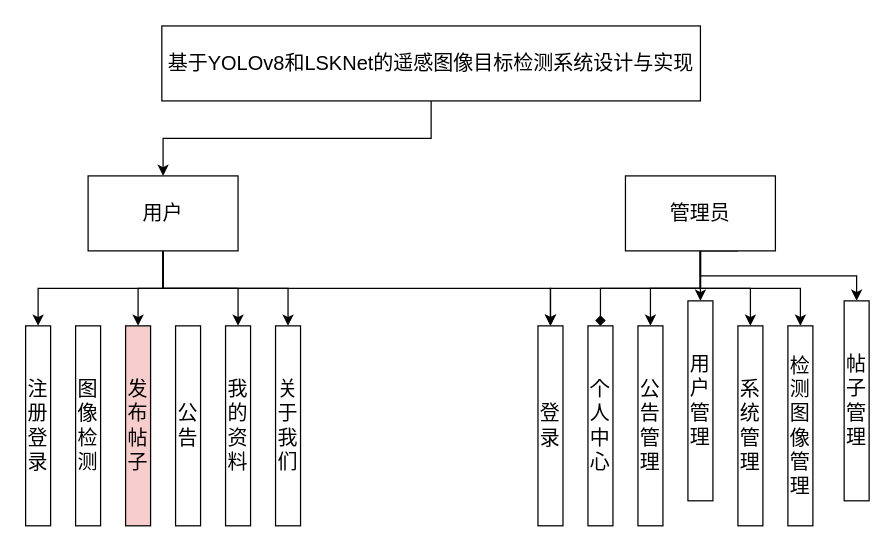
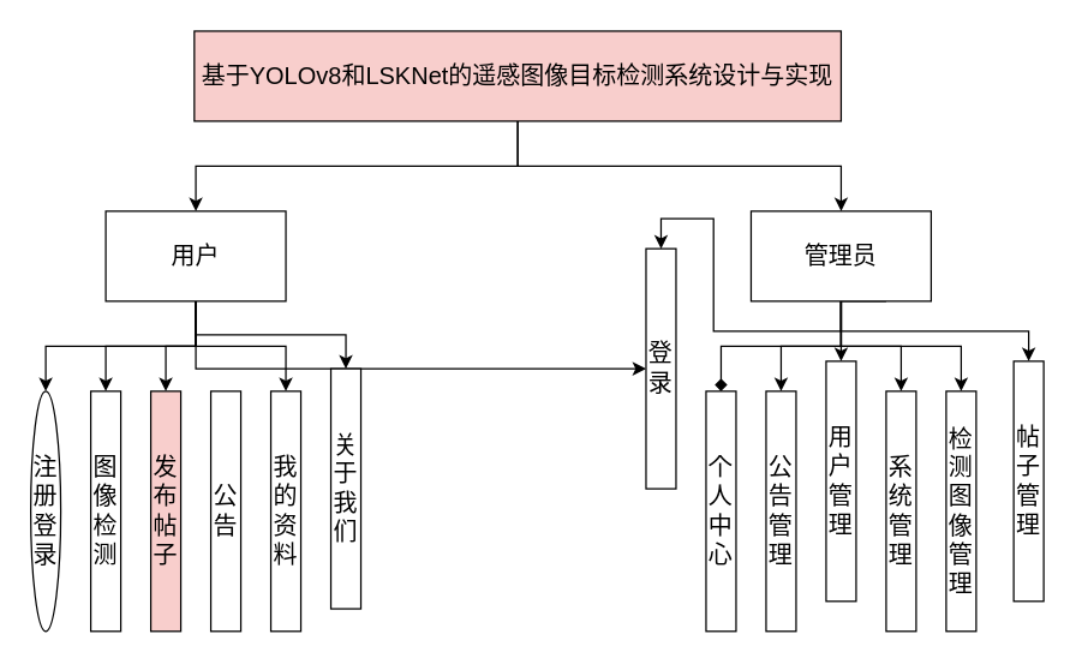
  <mxCell id="0" />
  <mxCell id="1" parent="0" />
  <mxCell id="2" style="edgeStyle=orthogonalEdgeStyle;rounded=0;orthogonalLoop=1;jettySize=auto;html=1;exitX=0.5;exitY=1;exitDx=0;exitDy=0;entryX=0.5;entryY=0;entryDx=0;entryDy=0;" edge="1" parent="1" source="4" target="11"><mxGeometry relative="1" as="geometry" /></mxCell>
- <mxCell id="4" value="基于YOLOv8和LSKNet的遥感图像目标检测系统设计与实现" style="rounded=0;whiteSpace=wrap;html=1;fontSize=16;" vertex="1" parent="1"><mxGeometry x="129" y="20" width="431" height="60" as="geometry" /></mxCell>
+ <mxCell id="3" style="edgeStyle=orthogonalEdgeStyle;rounded=0;orthogonalLoop=1;jettySize=auto;html=1;exitX=0.5;exitY=1;exitDx=0;exitDy=0;entryX=0.5;entryY=0;entryDx=0;entryDy=0;" edge="1" parent="1" source="4" target="19"><mxGeometry relative="1" as="geometry" /></mxCell>
+ <mxCell id="4" value="基于YOLOv8和LSKNet的遥感图像目标检测系统设计与实现" style="rounded=0;whiteSpace=wrap;html=1;fontSize=16;fillColor=#f8cecc;" vertex="1" parent="1"><mxGeometry x="129" y="20" width="431" height="60" as="geometry" /></mxCell>
  <mxCell id="5" style="edgeStyle=orthogonalEdgeStyle;rounded=0;orthogonalLoop=1;jettySize=auto;html=1;exitX=0.5;exitY=1;exitDx=0;exitDy=0;entryX=0.5;entryY=0;entryDx=0;entryDy=0;" edge="1" parent="1" source="11" target="20"><mxGeometry relative="1" as="geometry" /></mxCell>
+ <mxCell id="6" style="edgeStyle=orthogonalEdgeStyle;rounded=0;orthogonalLoop=1;jettySize=auto;html=1;exitX=0.5;exitY=1;exitDx=0;exitDy=0;entryX=0.5;entryY=0;entryDx=0;entryDy=0;" edge="1" parent="1" source="11" target="21"><mxGeometry relative="1" as="geometry" /></mxCell>
  <mxCell id="7" style="edgeStyle=orthogonalEdgeStyle;rounded=0;orthogonalLoop=1;jettySize=auto;html=1;exitX=0.5;exitY=1;exitDx=0;exitDy=0;entryX=0.5;entryY=0;entryDx=0;entryDy=0;" edge="1" parent="1" source="11" target="22"><mxGeometry relative="1" as="geometry" /></mxCell>
  <mxCell id="8" style="edgeStyle=orthogonalEdgeStyle;rounded=0;orthogonalLoop=1;jettySize=auto;html=1;exitX=0.5;exitY=1;exitDx=0;exitDy=0;" edge="1" parent="1" source="11" target="26"><mxGeometry relative="1" as="geometry" /></mxCell>
  <mxCell id="9" style="edgeStyle=orthogonalEdgeStyle;rounded=0;orthogonalLoop=1;jettySize=auto;html=1;exitX=0.5;exitY=1;exitDx=0;exitDy=0;entryX=0.5;entryY=0;entryDx=0;entryDy=0;" edge="1" parent="1" source="11" target="24"><mxGeometry relative="1" as="geometry" /></mxCell>
  <mxCell id="10" style="edgeStyle=orthogonalEdgeStyle;rounded=0;orthogonalLoop=1;jettySize=auto;html=1;exitX=0.5;exitY=1;exitDx=0;exitDy=0;entryX=0.5;entryY=0;entryDx=0;entryDy=0;" edge="1" parent="1" source="11" target="25"><mxGeometry relative="1" as="geometry" /></mxCell>
  <mxCell id="11" value="用户" style="rounded=0;whiteSpace=wrap;html=1;fontSize=16;" vertex="1" parent="1"><mxGeometry x="70" y="140" width="120" height="60" as="geometry" /></mxCell>
  <mxCell id="12" style="edgeStyle=orthogonalEdgeStyle;rounded=0;orthogonalLoop=1;jettySize=auto;html=1;exitX=0.5;exitY=1;exitDx=0;exitDy=0;entryX=0.5;entryY=0;entryDx=0;entryDy=0;" edge="1" parent="1" source="19" target="26"><mxGeometry relative="1" as="geometry" /></mxCell>
  <mxCell id="13" style="edgeStyle=orthogonalEdgeStyle;rounded=0;orthogonalLoop=1;jettySize=auto;html=1;exitX=0.5;exitY=1;exitDx=0;exitDy=0;entryX=0.5;entryY=0;entryDx=0;entryDy=0;endArrow=diamond;" edge="1" parent="1" source="19" target="27"><mxGeometry relative="1" as="geometry" /></mxCell>
  <mxCell id="14" style="edgeStyle=orthogonalEdgeStyle;rounded=0;orthogonalLoop=1;jettySize=auto;html=1;exitX=0.5;exitY=1;exitDx=0;exitDy=0;entryX=0.5;entryY=0;entryDx=0;entryDy=0;" edge="1" parent="1" source="19" target="28"><mxGeometry relative="1" as="geometry" /></mxCell>
  <mxCell id="15" style="edgeStyle=orthogonalEdgeStyle;rounded=0;orthogonalLoop=1;jettySize=auto;html=1;exitX=0.5;exitY=1;exitDx=0;exitDy=0;entryX=0.5;entryY=0;entryDx=0;entryDy=0;" edge="1" parent="1" source="19" target="32"><mxGeometry relative="1" as="geometry" /></mxCell>
  <mxCell id="16" style="edgeStyle=orthogonalEdgeStyle;rounded=0;orthogonalLoop=1;jettySize=auto;html=1;exitX=0.75;exitY=1;exitDx=0;exitDy=0;entryX=0.5;entryY=0;entryDx=0;entryDy=0;" edge="1" parent="1" source="19" target="29"><mxGeometry relative="1" as="geometry"><Array as="points"><mxPoint x="560" y="200" /><mxPoint x="560" y="230" /><mxPoint x="600" y="230" /></Array></mxGeometry></mxCell>
  <mxCell id="17" style="edgeStyle=orthogonalEdgeStyle;rounded=0;orthogonalLoop=1;jettySize=auto;html=1;exitX=0.5;exitY=1;exitDx=0;exitDy=0;entryX=0.5;entryY=0;entryDx=0;entryDy=0;" edge="1" parent="1" source="19" target="30"><mxGeometry relative="1" as="geometry" /></mxCell>
  <mxCell id="18" style="edgeStyle=orthogonalEdgeStyle;rounded=0;orthogonalLoop=1;jettySize=auto;html=1;exitX=0.5;exitY=1;exitDx=0;exitDy=0;entryX=0.5;entryY=0;entryDx=0;entryDy=0;" edge="1" parent="1" source="19" target="31"><mxGeometry relative="1" as="geometry" /></mxCell>
  <mxCell id="19" value="管理员" style="rounded=0;whiteSpace=wrap;html=1;fontSize=16;" vertex="1" parent="1"><mxGeometry x="500" y="140" width="120" height="60" as="geometry" /></mxCell>
- <mxCell id="20" value="注册登录" style="rounded=0;whiteSpace=wrap;html=1;fontSize=16;" vertex="1" parent="1"><mxGeometry x="20" y="260" width="20" height="160" as="geometry" /></mxCell>
+ <mxCell id="20" value="注册登录" style="ellipse;whiteSpace=wrap;html=1;fontSize=16;" vertex="1" parent="1"><mxGeometry x="20" y="260" width="20" height="160" as="geometry" /></mxCell>
  <mxCell id="21" value="图像检测" style="rounded=0;whiteSpace=wrap;html=1;fontSize=16;" vertex="1" parent="1"><mxGeometry x="60" y="260" width="20" height="160" as="geometry" /></mxCell>
  <mxCell id="22" value="发布帖子" style="rounded=0;whiteSpace=wrap;html=1;fontSize=16;fillColor=#f8cecc;" vertex="1" parent="1"><mxGeometry x="100" y="260" width="20" height="160" as="geometry" /></mxCell>
  <mxCell id="23" value="公告" style="rounded=0;whiteSpace=wrap;html=1;fontSize=16;" vertex="1" parent="1"><mxGeometry x="140" y="260" width="20" height="160" as="geometry" /></mxCell>
  <mxCell id="24" value="我的资料" style="rounded=0;whiteSpace=wrap;html=1;fontSize=16;" vertex="1" parent="1"><mxGeometry x="180" y="260" width="20" height="160" as="geometry" /></mxCell>
- <mxCell id="25" value="关于我们" style="rounded=0;whiteSpace=wrap;html=1;fontSize=16;" vertex="1" parent="1"><mxGeometry x="220" y="260" width="20" height="160" as="geometry" /></mxCell>
- <mxCell id="26" value="登录" style="rounded=0;whiteSpace=wrap;html=1;fontSize=16;" vertex="1" parent="1"><mxGeometry x="430" y="260" width="20" height="160" as="geometry" /></mxCell>
+ <mxCell id="25" value="关于我们" style="rounded=0;whiteSpace=wrap;html=1;fontSize=16;" vertex="1" parent="1"><mxGeometry x="220" y="245" width="20" height="160" as="geometry" /></mxCell>
+ <mxCell id="26" value="登录" style="rounded=0;whiteSpace=wrap;html=1;fontSize=16;" vertex="1" parent="1"><mxGeometry x="430" y="165" width="20" height="160" as="geometry" /></mxCell>
  <mxCell id="27" value="个人中心" style="rounded=0;whiteSpace=wrap;html=1;fontSize=16;" vertex="1" parent="1"><mxGeometry x="470" y="260" width="20" height="160" as="geometry" /></mxCell>
  <mxCell id="28" value="公告管理" style="rounded=0;whiteSpace=wrap;html=1;fontSize=16;" vertex="1" parent="1"><mxGeometry x="510" y="260" width="20" height="160" as="geometry" /></mxCell>
  <mxCell id="29" value="系统管理" style="rounded=0;whiteSpace=wrap;html=1;fontSize=16;" vertex="1" parent="1"><mxGeometry x="590" y="260" width="20" height="160" as="geometry" /></mxCell>
  <mxCell id="30" value="检测图像管理" style="rounded=0;whiteSpace=wrap;html=1;fontSize=16;" vertex="1" parent="1"><mxGeometry x="630" y="260" width="20" height="160" as="geometry" /></mxCell>
  <mxCell id="31" value="帖子管理" style="rounded=0;whiteSpace=wrap;html=1;fontSize=16;" vertex="1" parent="1"><mxGeometry x="675" y="240" width="20" height="160" as="geometry" /></mxCell>
  <mxCell id="32" value="用户管理" style="rounded=0;whiteSpace=wrap;html=1;fontSize=16;" vertex="1" parent="1"><mxGeometry x="550" y="240" width="20" height="160" as="geometry" /></mxCell>
